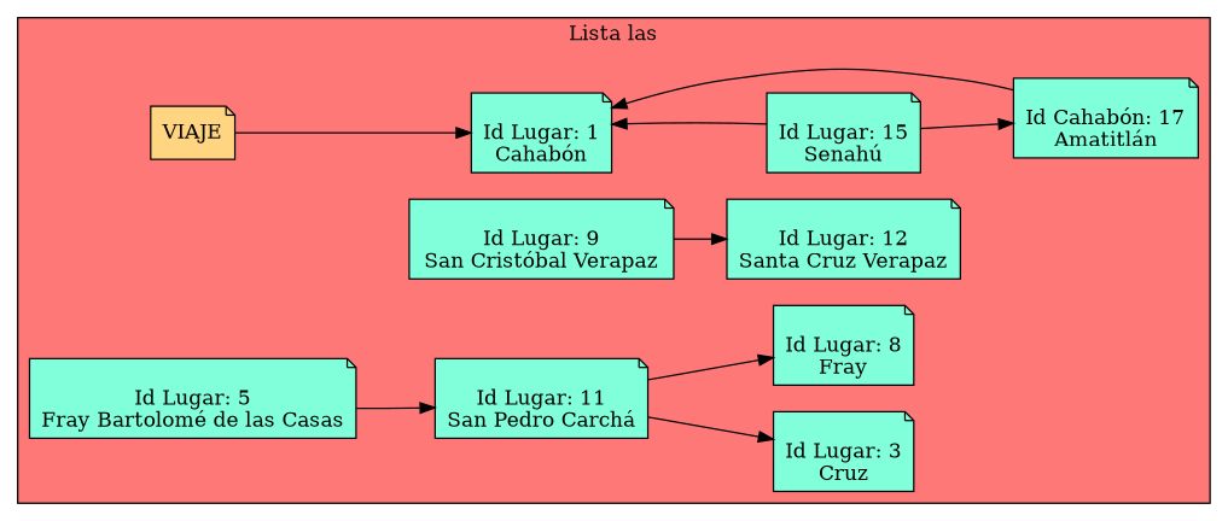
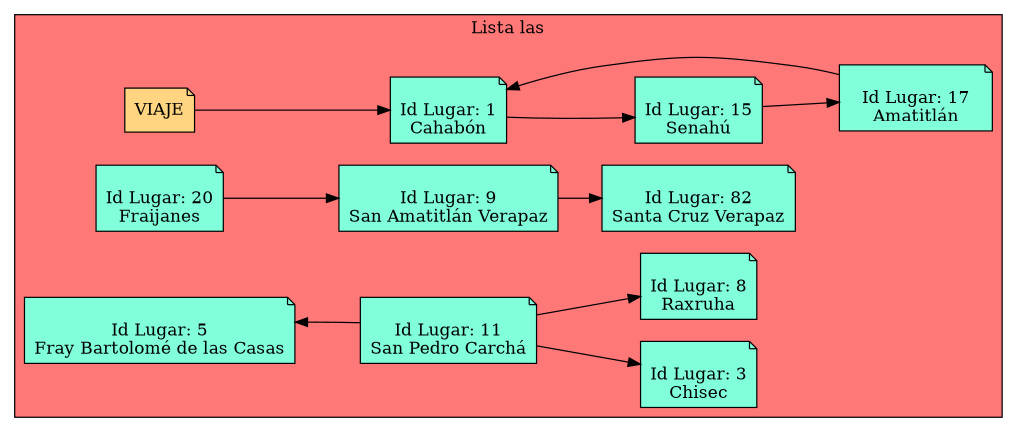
  digraph {
    rankdir=LR
    node [fillcolor="#81FFDA" shape=note style=filled]
    n1 [fillcolor="#FFD581" label=VIAJE]
    n2 [label="\nId Lugar: 1\nCahabón"]
    n3 [label="\nId Lugar: 15\nSenahú"]
-   n4 [label="\nId Cahabón: 17\nAmatitlán"]
-   n6 [label="\nId Lugar: 9\nSan Cristóbal Verapaz"]
-   n7 [label="\nId Lugar: 12\nSanta Cruz Verapaz"]
+   n4 [label="\nId Lugar: 17\nAmatitlán"]
+   n5 [label="\nId Lugar: 20\nFraijanes"]
+   n6 [label="\nId Lugar: 9\nSan Amatitlán Verapaz"]
+   n7 [label="\nId Lugar: 82\nSanta Cruz Verapaz"]
    n8 [label="\nId Lugar: 5\nFray Bartolomé de las Casas"]
    n9 [label="\nId Lugar: 11\nSan Pedro Carchá"]
-   n10 [label="\nId Lugar: 3\nCruz"]
-   n11 [label="\nId Lugar: 8\nFray"]
+   n10 [label="\nId Lugar: 3\nChisec"]
+   n11 [label="\nId Lugar: 8\nRaxruha"]
    subgraph cluster_1 {
      bgcolor="#FF7878"
      label=" Lista las "
      n1
      n2
      n3
      n4
+     n5
      n6
      n7
      n8
      n9
      n10
      n11
    }
    n1 -> n2
-   n3 -> n2
+   n2 -> n3
    n3 -> n4
    n4 -> n2
+   n5 -> n6
    n6 -> n7
-   n8 -> n9
+   n9 -> n8
    n9 -> n10
    n9 -> n11
  }
